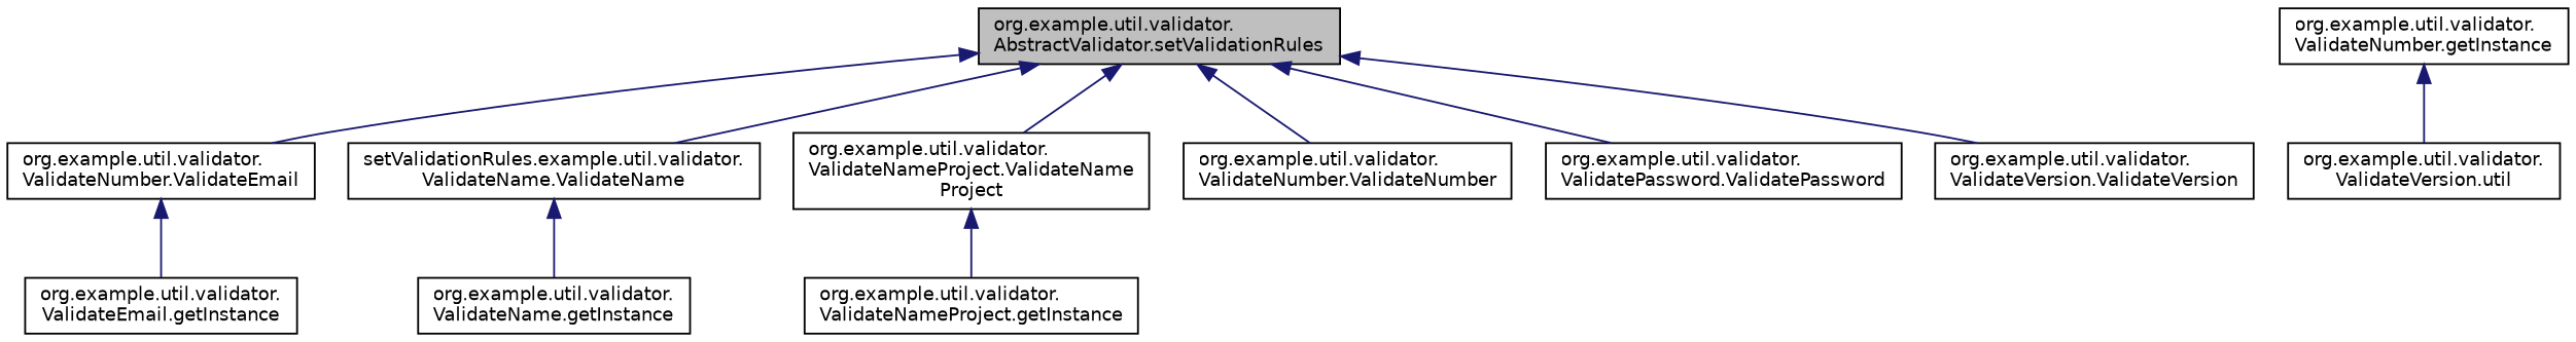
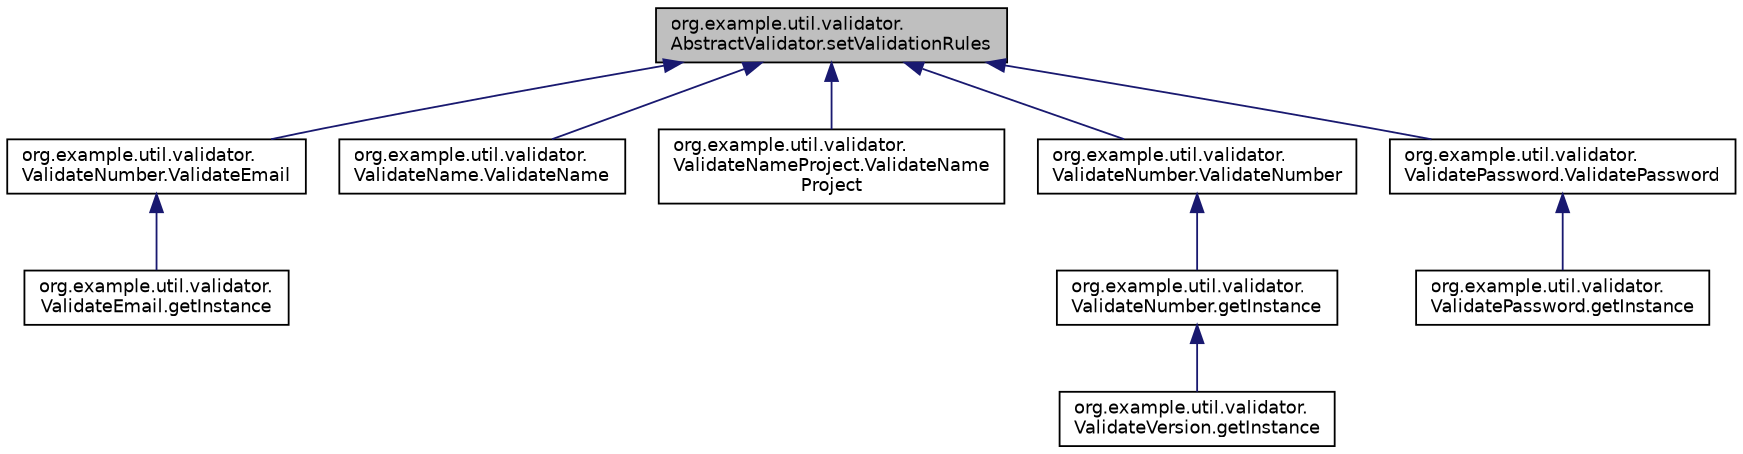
  digraph {
    rankdir=TB
    node [color=black fillcolor=white fontname=Helvetica fontsize=10 shape=record style=filled]
    edge [color=midnightblue dir=back fontname=Helvetica fontsize=10 labelfontname=Helvetica labelfontsize=10 style=solid]
    n1 [fillcolor=grey75 fontcolor=black height=0.2 label="org.example.util.validator.\lAbstractValidator.setValidationRules" width=0.4]
    n2 [height=0.2 label="org.example.util.validator.\lValidateNumber.ValidateEmail" width=0.4]
-   n3 [height=0.2 label="setValidationRules.example.util.validator.\lValidateName.ValidateName" width=0.4]
+   n3 [height=0.2 label="org.example.util.validator.\lValidateName.ValidateName" width=0.4]
    n4 [height=0.2 label="org.example.util.validator.\lValidateNameProject.ValidateName\lProject" width=0.4]
    n5 [height=0.2 label="org.example.util.validator.\lValidateNumber.ValidateNumber" width=0.4]
    n6 [height=0.2 label="org.example.util.validator.\lValidatePassword.ValidatePassword" width=0.4]
-   n7 [height=0.2 label="org.example.util.validator.\lValidateVersion.ValidateVersion" width=0.4]
    n8 [height=0.2 label="org.example.util.validator.\lValidateEmail.getInstance" width=0.4]
-   n9 [height=0.2 label="org.example.util.validator.\lValidateName.getInstance" width=0.4]
-   n10 [height=0.2 label="org.example.util.validator.\lValidateNameProject.getInstance" width=0.4]
    n11 [height=0.2 label="org.example.util.validator.\lValidateNumber.getInstance" width=0.4]
-   n13 [height=0.2 label="org.example.util.validator.\lValidateVersion.util" width=0.4]
+   n12 [height=0.2 label="org.example.util.validator.\lValidatePassword.getInstance" width=0.4]
+   n13 [height=0.2 label="org.example.util.validator.\lValidateVersion.getInstance" width=0.4]
    n1 -> n2
    n1 -> n3
    n1 -> n4
    n1 -> n5
    n1 -> n6
-   n1 -> n7
    n2 -> n8
-   n3 -> n9
-   n4 -> n10
+   n5 -> n11
+   n6 -> n12
    n11 -> n13
  }
